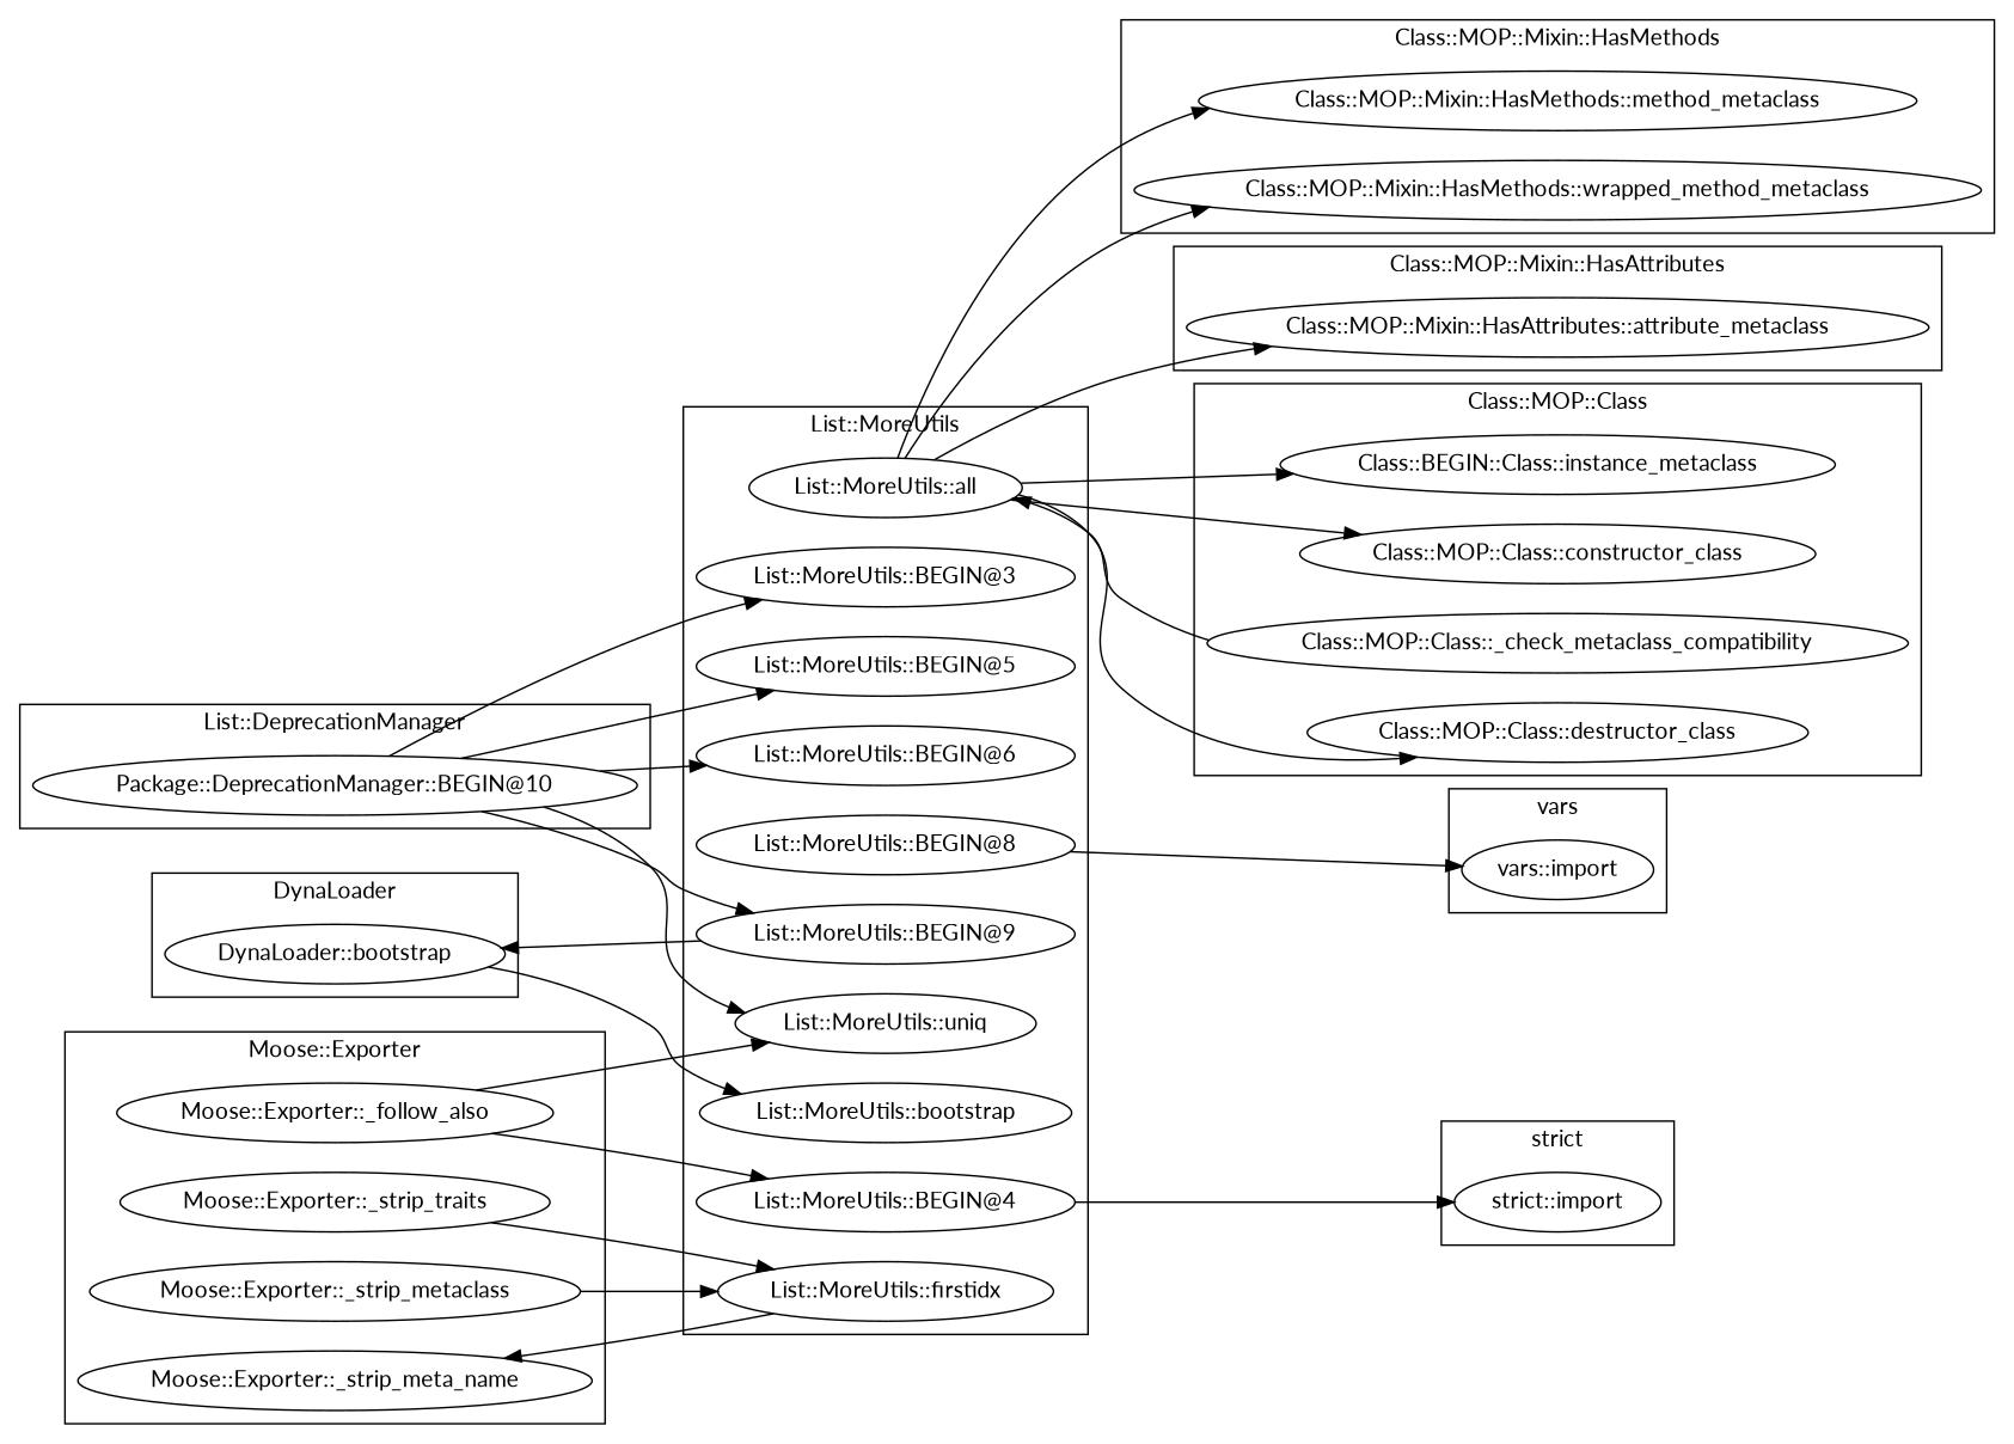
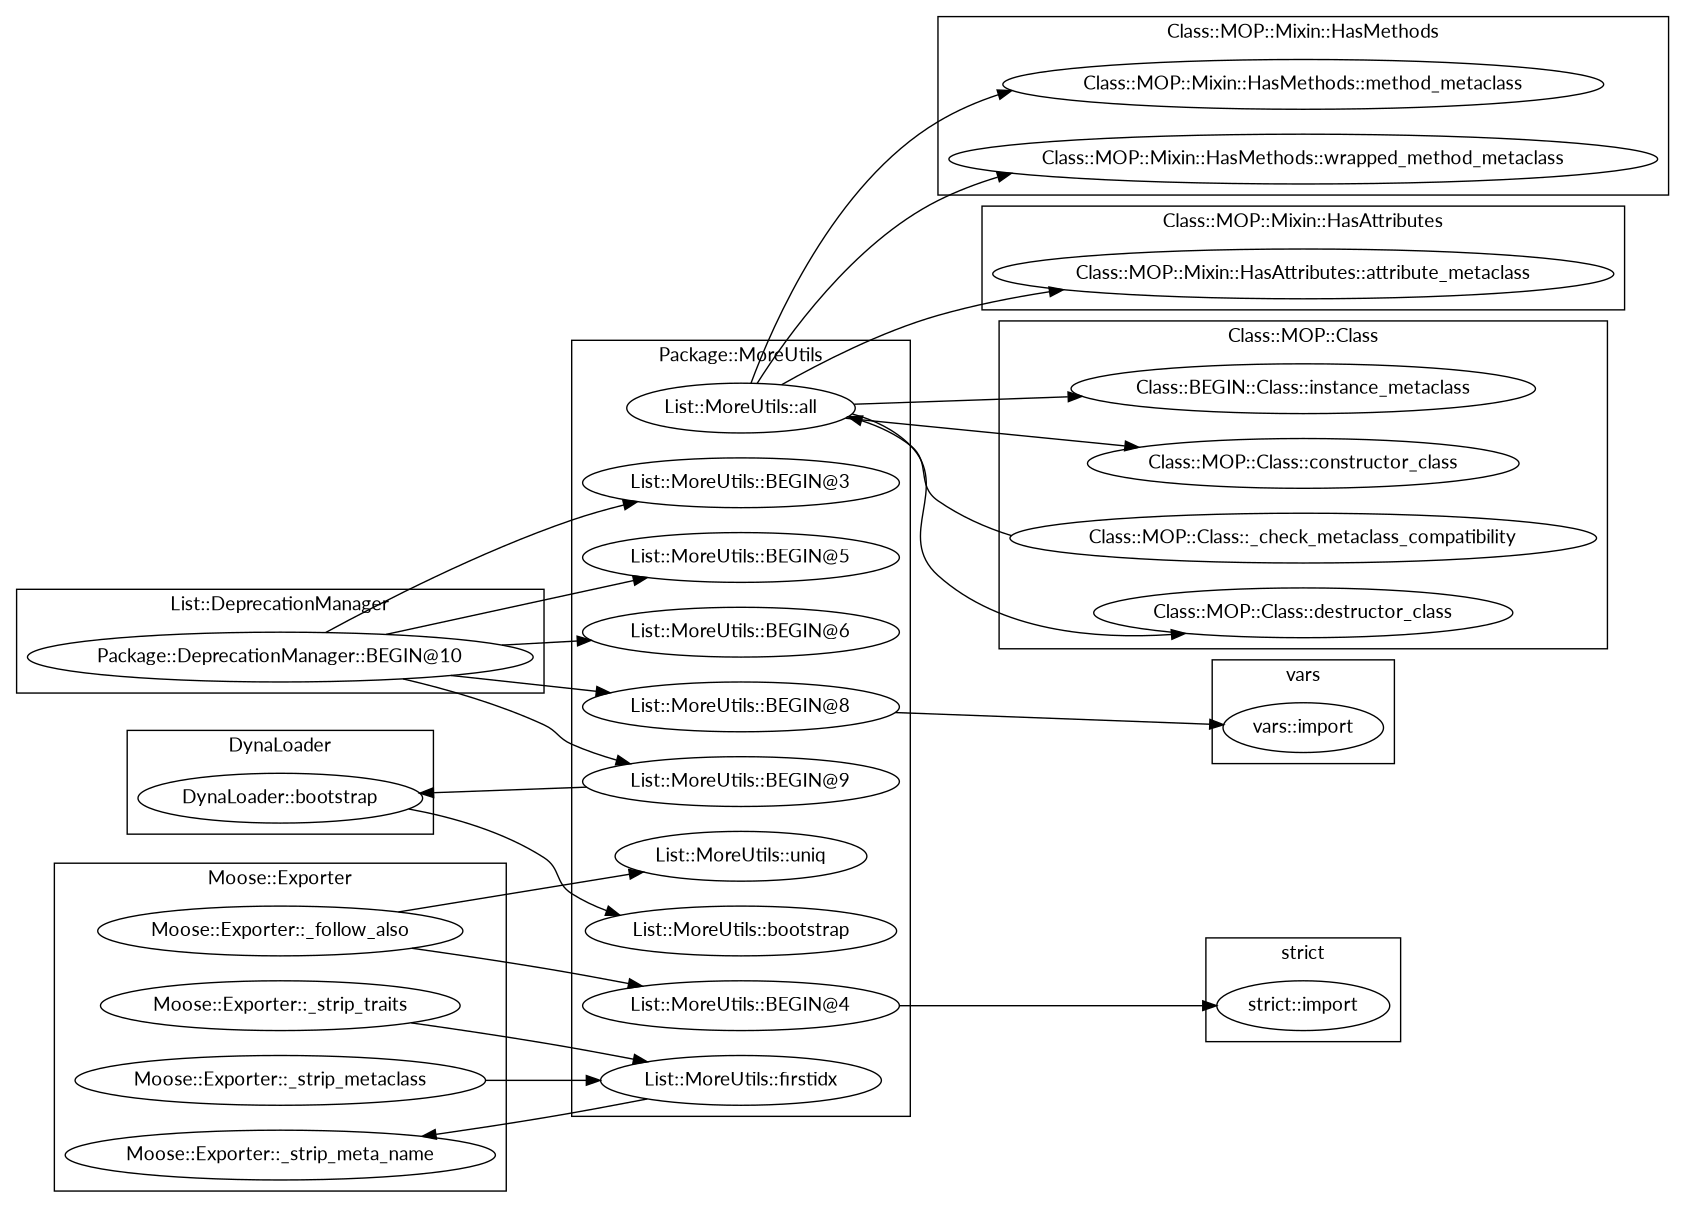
  digraph {
    fontname=Lato
    rankdir=LR
    node [fontname=Lato]
    edge [fontname=Lato]
    "Package::DeprecationManager::BEGIN@10"
    "Class::MOP::Mixin::HasMethods::method_metaclass"
    "Class::MOP::Mixin::HasMethods::wrapped_method_metaclass"
    "Class::MOP::Mixin::HasAttributes::attribute_metaclass"
    "DynaLoader::bootstrap"
    "List::MoreUtils::all"
    "List::MoreUtils::BEGIN@6"
    "List::MoreUtils::BEGIN@8"
    "List::MoreUtils::bootstrap"
    "List::MoreUtils::BEGIN@4"
    "List::MoreUtils::BEGIN@3"
    "List::MoreUtils::uniq"
    "List::MoreUtils::BEGIN@5"
    "List::MoreUtils::firstidx"
    "List::MoreUtils::BEGIN@9"
    "vars::import"
    "Moose::Exporter::_follow_also"
    "Moose::Exporter::_strip_meta_name"
    "Moose::Exporter::_strip_traits"
    "Moose::Exporter::_strip_metaclass"
    "strict::import"
    "Class::MOP::Class::_check_metaclass_compatibility"
    "Class::MOP::Class::destructor_class"
    n24 [label="Class::BEGIN::Class::instance_metaclass"]
    "Class::MOP::Class::constructor_class"
    subgraph cluster_1 {
      label="List::DeprecationManager"
      "Package::DeprecationManager::BEGIN@10"
    }
    subgraph cluster_2 {
      label="Class::MOP::Mixin::HasMethods"
      "Class::MOP::Mixin::HasMethods::method_metaclass"
      "Class::MOP::Mixin::HasMethods::wrapped_method_metaclass"
    }
    subgraph cluster_3 {
      label="Class::MOP::Mixin::HasAttributes"
      "Class::MOP::Mixin::HasAttributes::attribute_metaclass"
    }
    subgraph cluster_4 {
      label=DynaLoader
      "DynaLoader::bootstrap"
    }
    subgraph cluster_5 {
-     label="List::MoreUtils"
+     label="Package::MoreUtils"
      "List::MoreUtils::all"
      "List::MoreUtils::BEGIN@6"
      "List::MoreUtils::BEGIN@8"
      "List::MoreUtils::bootstrap"
      "List::MoreUtils::BEGIN@4"
      "List::MoreUtils::BEGIN@3"
      "List::MoreUtils::uniq"
      "List::MoreUtils::BEGIN@5"
      "List::MoreUtils::firstidx"
      "List::MoreUtils::BEGIN@9"
    }
    subgraph cluster_6 {
      label=vars
      "vars::import"
    }
    subgraph cluster_7 {
      label="Moose::Exporter"
      "Moose::Exporter::_follow_also"
      "Moose::Exporter::_strip_meta_name"
      "Moose::Exporter::_strip_traits"
      "Moose::Exporter::_strip_metaclass"
    }
    subgraph cluster_8 {
      label="strict"
      "strict::import"
    }
    subgraph cluster_9 {
      label="Class::MOP::Class"
      "Class::MOP::Class::_check_metaclass_compatibility"
      "Class::MOP::Class::destructor_class"
      n24
      "Class::MOP::Class::constructor_class"
    }
    "Package::DeprecationManager::BEGIN@10" -> "List::MoreUtils::BEGIN@6"
-   "Package::DeprecationManager::BEGIN@10" -> "List::MoreUtils::uniq"
+   "Package::DeprecationManager::BEGIN@10" -> "List::MoreUtils::BEGIN@8"
    "Package::DeprecationManager::BEGIN@10" -> "List::MoreUtils::BEGIN@3"
    "Package::DeprecationManager::BEGIN@10" -> "List::MoreUtils::BEGIN@5"
    "Package::DeprecationManager::BEGIN@10" -> "List::MoreUtils::BEGIN@9"
    "DynaLoader::bootstrap" -> "List::MoreUtils::bootstrap"
    "List::MoreUtils::all" -> "Class::MOP::Mixin::HasMethods::method_metaclass"
    "List::MoreUtils::all" -> "Class::MOP::Mixin::HasMethods::wrapped_method_metaclass"
    "List::MoreUtils::all" -> "Class::MOP::Mixin::HasAttributes::attribute_metaclass"
    "List::MoreUtils::all" -> "Class::MOP::Class::destructor_class"
    "List::MoreUtils::all" -> n24
    "List::MoreUtils::all" -> "Class::MOP::Class::constructor_class"
    "List::MoreUtils::BEGIN@8" -> "vars::import"
    "List::MoreUtils::BEGIN@4" -> "strict::import"
    "List::MoreUtils::firstidx" -> "Moose::Exporter::_strip_meta_name"
    "List::MoreUtils::BEGIN@9" -> "DynaLoader::bootstrap"
    "Moose::Exporter::_follow_also" -> "List::MoreUtils::BEGIN@4"
    "Moose::Exporter::_follow_also" -> "List::MoreUtils::uniq"
    "Moose::Exporter::_strip_traits" -> "List::MoreUtils::firstidx"
    "Moose::Exporter::_strip_metaclass" -> "List::MoreUtils::firstidx"
    "Class::MOP::Class::_check_metaclass_compatibility" -> "List::MoreUtils::all"
  }
